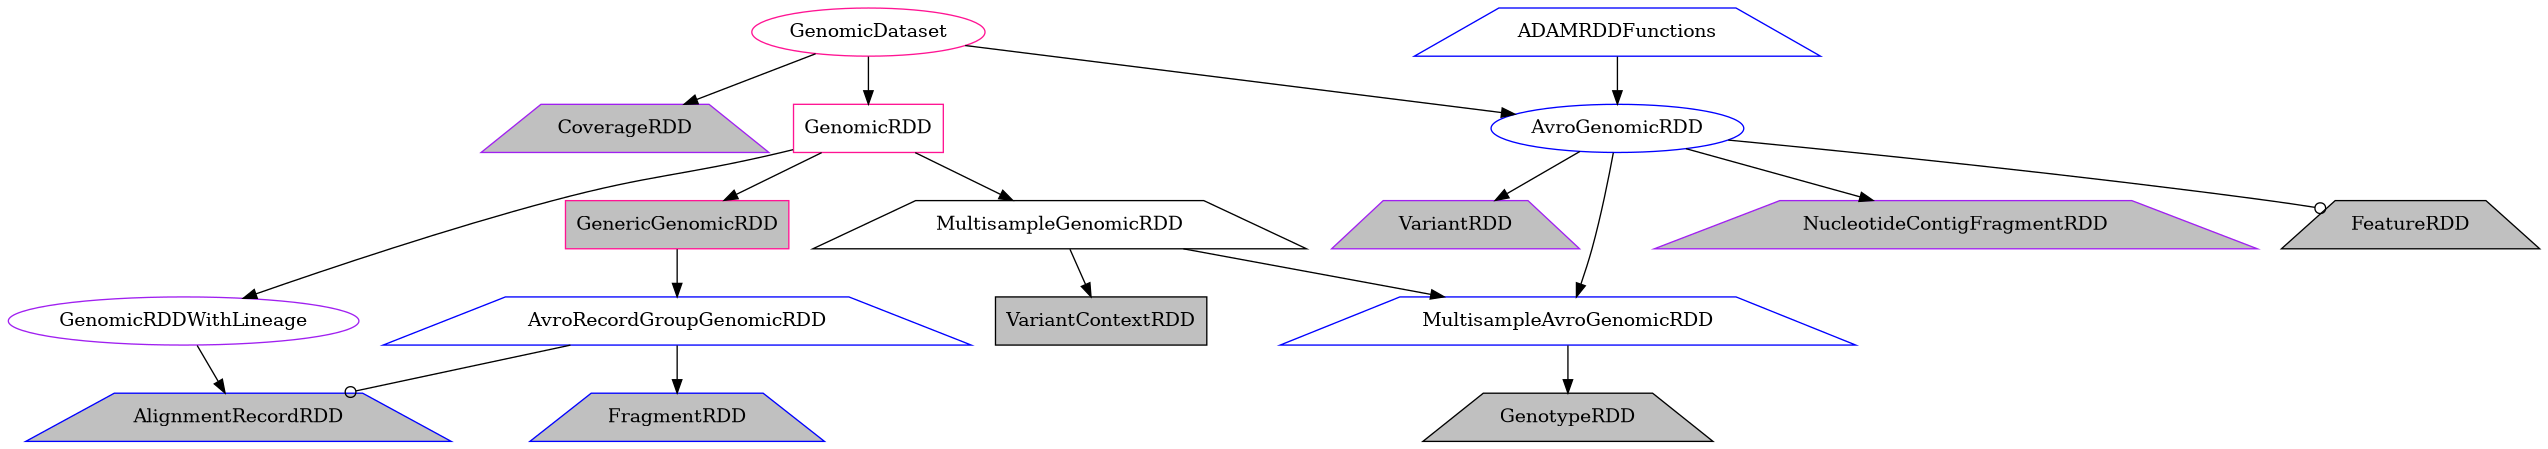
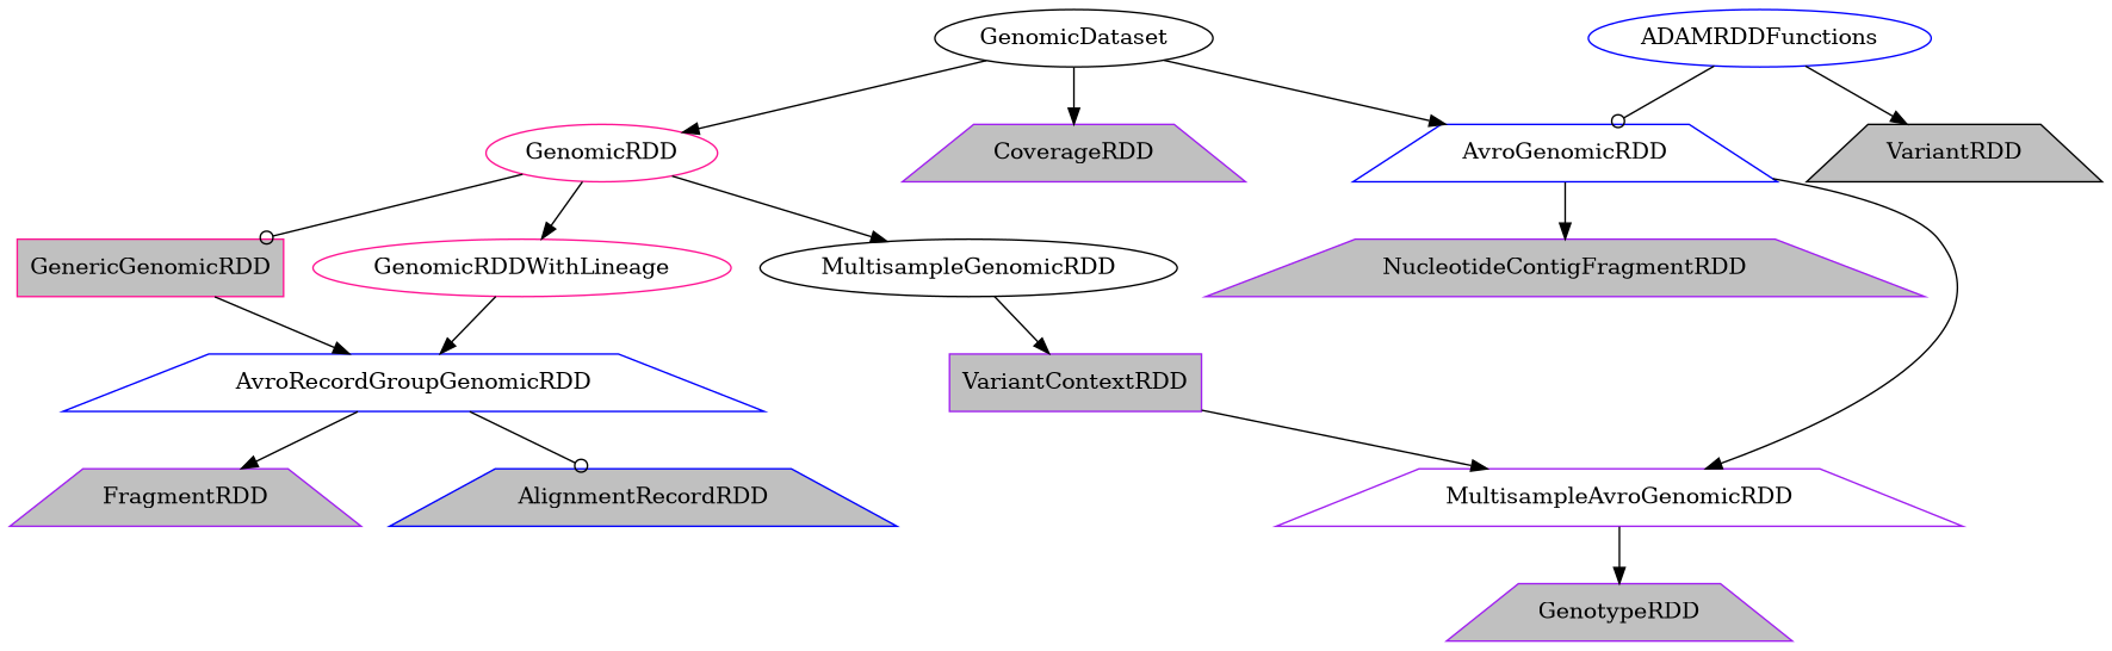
  digraph {
    node [color=blue shape=trapezium fillcolor=grey style=filled]
    edge [arrowhead=normal]
-   MultisampleAvroGenomicRDD [fillcolor="" style=""]
-   GenotypeRDD [color=black]
-   GenomicRDD [color=deeppink shape=box fillcolor="" style=""]
-   MultisampleGenomicRDD [color=black fillcolor="" style=""]
-   GenomicRDDWithLineage [color=purple shape="" fillcolor="" style=""]
+   MultisampleAvroGenomicRDD [color=purple fillcolor="" style=""]
+   GenotypeRDD [color=purple]
+   GenomicRDD [color=deeppink shape="" fillcolor="" style=""]
+   MultisampleGenomicRDD [color=black shape="" fillcolor="" style=""]
+   GenomicRDDWithLineage [color=deeppink shape="" fillcolor="" style=""]
    GenericGenomicRDD [color=deeppink shape=box]
-   VariantContextRDD [color=black shape=box]
-   GenomicDataset [color=deeppink shape="" fillcolor="" style=""]
-   AvroGenomicRDD [shape=ellipse fillcolor="" style=""]
+   VariantContextRDD [color=purple shape=box]
+   GenomicDataset [color=black shape="" fillcolor="" style=""]
+   AvroGenomicRDD [fillcolor="" style=""]
    CoverageRDD [color=purple]
    AvroRecordGroupGenomicRDD [fillcolor="" style=""]
    NucleotideContigFragmentRDD [color=purple]
-   FeatureRDD [color=black]
-   VariantRDD [color=purple]
-   FragmentRDD
+   VariantRDD [color=black]
+   FragmentRDD [color=purple]
    AlignmentRecordRDD
-   ADAMRDDFunctions [fillcolor="" style=""]
+   ADAMRDDFunctions [shape="" fillcolor="" style=""]
    MultisampleAvroGenomicRDD -> GenotypeRDD
    GenomicRDD -> MultisampleGenomicRDD
    GenomicRDD -> GenomicRDDWithLineage
-   GenomicRDD -> GenericGenomicRDD
-   MultisampleGenomicRDD -> MultisampleAvroGenomicRDD
+   GenomicRDD -> GenericGenomicRDD [arrowhead=odot]
+   VariantContextRDD -> MultisampleAvroGenomicRDD
    MultisampleGenomicRDD -> VariantContextRDD
-   GenomicRDDWithLineage -> AlignmentRecordRDD
+   GenomicRDDWithLineage -> AvroRecordGroupGenomicRDD
    GenericGenomicRDD -> AvroRecordGroupGenomicRDD
    GenomicDataset -> GenomicRDD
    GenomicDataset -> AvroGenomicRDD
    GenomicDataset -> CoverageRDD
    AvroGenomicRDD -> MultisampleAvroGenomicRDD
    AvroGenomicRDD -> NucleotideContigFragmentRDD
-   AvroGenomicRDD -> FeatureRDD [arrowhead=odot]
-   AvroGenomicRDD -> VariantRDD
+   ADAMRDDFunctions -> VariantRDD
    AvroRecordGroupGenomicRDD -> FragmentRDD
    AvroRecordGroupGenomicRDD -> AlignmentRecordRDD [arrowhead=odot]
-   ADAMRDDFunctions -> AvroGenomicRDD
+   ADAMRDDFunctions -> AvroGenomicRDD [arrowhead=odot]
  }
